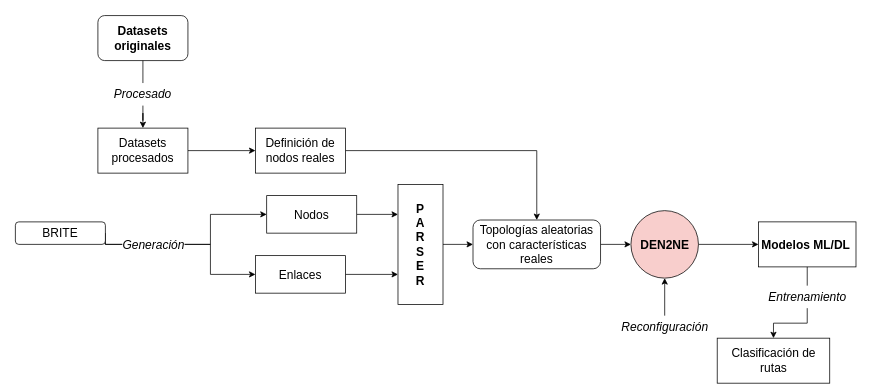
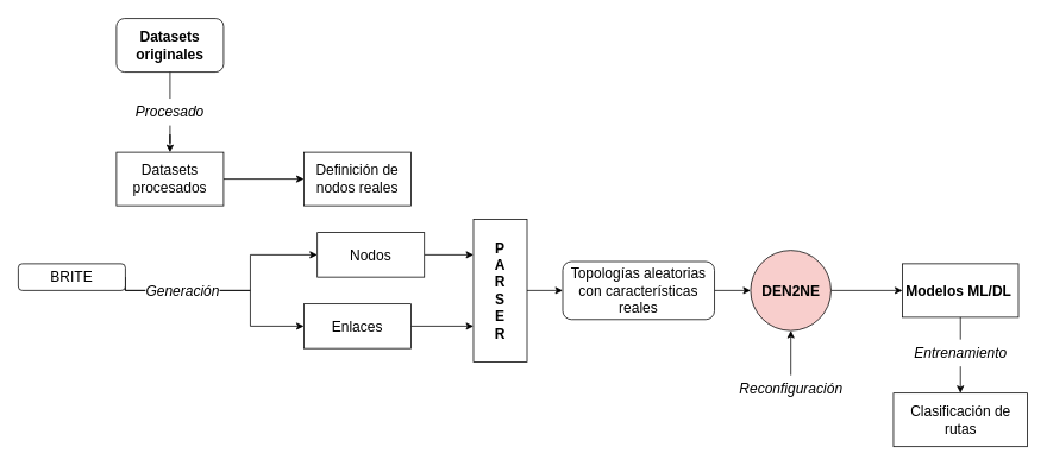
  <mxCell id="0" />
  <mxCell id="1" parent="0" />
  <mxCell id="2" style="edgeStyle=orthogonalEdgeStyle;rounded=0;orthogonalLoop=1;jettySize=auto;html=1;exitX=0.5;exitY=1;exitDx=0;exitDy=0;fontSize=14;startArrow=none;" parent="1" source="24" target="5" edge="1"><mxGeometry relative="1" as="geometry" /></mxCell>
  <mxCell id="3" value="&lt;b style=&quot;background-color: transparent; color: light-dark(rgb(0, 0, 0), rgb(255, 255, 255));&quot;&gt;Datasets&lt;/b&gt;&lt;div&gt;&lt;b style=&quot;background-color: transparent; color: light-dark(rgb(0, 0, 0), rgb(255, 255, 255));&quot;&gt;originales&lt;/b&gt;&lt;/div&gt;" style="rounded=1;whiteSpace=wrap;html=1;fontSize=16;" parent="1" vertex="1"><mxGeometry x="130" y="20" width="120" height="60" as="geometry" /></mxCell>
  <mxCell id="4" style="edgeStyle=orthogonalEdgeStyle;rounded=0;orthogonalLoop=1;jettySize=auto;html=1;exitX=1;exitY=0.5;exitDx=0;exitDy=0;entryX=0;entryY=0.5;entryDx=0;entryDy=0;fontSize=14;" parent="1" source="5" target="11" edge="1"><mxGeometry relative="1" as="geometry" /></mxCell>
  <mxCell id="5" value="&lt;font style=&quot;font-size: 16px;&quot;&gt;Datasets&lt;/font&gt;&lt;div&gt;&lt;font style=&quot;font-size: 16px;&quot;&gt;procesados&lt;/font&gt;&lt;/div&gt;" style="rounded=0;whiteSpace=wrap;html=1;fontSize=16;" parent="1" vertex="1"><mxGeometry x="130" y="170" width="120" height="60" as="geometry" /></mxCell>
  <mxCell id="6" style="edgeStyle=orthogonalEdgeStyle;rounded=0;orthogonalLoop=1;jettySize=auto;html=1;exitX=1;exitY=0.5;exitDx=0;exitDy=0;entryX=0;entryY=0.5;entryDx=0;entryDy=0;fontSize=18;" parent="1" source="9" target="13" edge="1"><mxGeometry relative="1" as="geometry"><Array as="points"><mxPoint x="280" y="325" /><mxPoint x="280" y="285" /></Array></mxGeometry></mxCell>
  <mxCell id="7" style="edgeStyle=orthogonalEdgeStyle;rounded=0;orthogonalLoop=1;jettySize=auto;html=1;exitX=1;exitY=0.5;exitDx=0;exitDy=0;entryX=0;entryY=0.5;entryDx=0;entryDy=0;fontSize=18;" parent="1" source="9" target="15" edge="1"><mxGeometry relative="1" as="geometry"><Array as="points"><mxPoint x="280" y="325" /><mxPoint x="280" y="365" /></Array></mxGeometry></mxCell>
  <mxCell id="8" value="&lt;i style=&quot;font-size: 16px;&quot;&gt;Generación&lt;/i&gt;" style="edgeLabel;html=1;align=center;verticalAlign=middle;resizable=0;points=[];fontSize=16;" parent="7" vertex="1" connectable="0"><mxGeometry x="-0.394" y="3" relative="1" as="geometry"><mxPoint x="1" y="3" as="offset" /></mxGeometry></mxCell>
  <mxCell id="9" value="&lt;font style=&quot;font-size: 16px;&quot;&gt;BRITE&lt;/font&gt;" style="rounded=1;whiteSpace=wrap;html=1;fontSize=16;" parent="1" vertex="1"><mxGeometry x="20" y="295" width="120" height="30" as="geometry" /></mxCell>
- <mxCell id="10" style="edgeStyle=orthogonalEdgeStyle;rounded=0;orthogonalLoop=1;jettySize=auto;html=1;exitX=1;exitY=0.5;exitDx=0;exitDy=0;entryX=0.5;entryY=0;entryDx=0;entryDy=0;" parent="1" source="11" target="20" edge="1"><mxGeometry relative="1" as="geometry" /></mxCell>
  <mxCell id="11" value="&lt;font style=&quot;font-size: 16px;&quot;&gt;Definición de&lt;/font&gt;&lt;div&gt;&lt;font style=&quot;font-size: 16px;&quot;&gt;nodos reales&lt;/font&gt;&lt;/div&gt;" style="rounded=0;whiteSpace=wrap;html=1;fontSize=16;" parent="1" vertex="1"><mxGeometry x="340" y="170" width="120" height="60" as="geometry" /></mxCell>
  <mxCell id="12" style="edgeStyle=orthogonalEdgeStyle;rounded=0;orthogonalLoop=1;jettySize=auto;html=1;exitX=1;exitY=0.5;exitDx=0;exitDy=0;entryX=0;entryY=0.25;entryDx=0;entryDy=0;" parent="1" source="13" target="17" edge="1"><mxGeometry relative="1" as="geometry" /></mxCell>
  <mxCell id="13" value="&lt;font style=&quot;font-size: 16px;&quot;&gt;Nodos&lt;/font&gt;" style="rounded=0;whiteSpace=wrap;html=1;fontSize=16;" parent="1" vertex="1"><mxGeometry x="355" y="260" width="120" height="50" as="geometry" /></mxCell>
  <mxCell id="14" style="edgeStyle=orthogonalEdgeStyle;rounded=0;orthogonalLoop=1;jettySize=auto;html=1;exitX=1;exitY=0.5;exitDx=0;exitDy=0;entryX=0;entryY=0.75;entryDx=0;entryDy=0;" parent="1" source="15" target="17" edge="1"><mxGeometry relative="1" as="geometry" /></mxCell>
  <mxCell id="15" value="&lt;font style=&quot;font-size: 16px;&quot;&gt;Enlaces&lt;/font&gt;" style="rounded=0;whiteSpace=wrap;html=1;fontSize=16;" parent="1" vertex="1"><mxGeometry x="340" y="340" width="120" height="50" as="geometry" /></mxCell>
  <mxCell id="16" style="edgeStyle=orthogonalEdgeStyle;rounded=0;orthogonalLoop=1;jettySize=auto;html=1;exitX=1;exitY=0.5;exitDx=0;exitDy=0;fontSize=14;" parent="1" source="17" target="20" edge="1"><mxGeometry relative="1" as="geometry" /></mxCell>
  <mxCell id="17" value="&lt;font style=&quot;font-size: 16px;&quot;&gt;&lt;b style=&quot;&quot;&gt;P&lt;br&gt;A&lt;br&gt;R&lt;br&gt;S&lt;br&gt;E&lt;br&gt;R&lt;/b&gt;&lt;/font&gt;" style="rounded=0;whiteSpace=wrap;html=1;" parent="1" vertex="1"><mxGeometry x="530" y="245" width="60" height="160" as="geometry" /></mxCell>
  <mxCell id="18" style="edgeStyle=orthogonalEdgeStyle;rounded=0;orthogonalLoop=1;jettySize=auto;html=1;exitX=1;exitY=0.5;exitDx=0;exitDy=0;entryX=0;entryY=0.5;entryDx=0;entryDy=0;fontSize=16;startArrow=none;" parent="1" source="27" target="22" edge="1"><mxGeometry relative="1" as="geometry" /></mxCell>
  <mxCell id="19" style="edgeStyle=orthogonalEdgeStyle;rounded=0;orthogonalLoop=1;jettySize=auto;html=1;exitX=1;exitY=0.5;exitDx=0;exitDy=0;entryX=0;entryY=0.5;entryDx=0;entryDy=0;" parent="1" source="20" target="27" edge="1"><mxGeometry relative="1" as="geometry" /></mxCell>
  <mxCell id="20" value="&lt;font style=&quot;font-size: 16px;&quot;&gt;Topologías aleatorias con características reales&lt;/font&gt;" style="rounded=1;whiteSpace=wrap;html=1;fontSize=16;" parent="1" vertex="1"><mxGeometry x="630" y="292.5" width="170" height="65" as="geometry" /></mxCell>
  <mxCell id="21" style="edgeStyle=orthogonalEdgeStyle;rounded=0;orthogonalLoop=1;jettySize=auto;html=1;exitX=0.5;exitY=1;exitDx=0;exitDy=0;entryX=0.5;entryY=0;entryDx=0;entryDy=0;fontSize=14;startArrow=none;" parent="1" source="29" target="26" edge="1"><mxGeometry relative="1" as="geometry" /></mxCell>
  <mxCell id="22" value="&lt;font style=&quot;font-size: 16px;&quot;&gt;&lt;b&gt;Modelos&amp;nbsp;&lt;/b&gt;&lt;b style=&quot;font-size: 16px;&quot;&gt;ML/DL&amp;nbsp;&lt;/b&gt;&lt;/font&gt;" style="rounded=0;whiteSpace=wrap;html=1;fontSize=16;" parent="1" vertex="1"><mxGeometry x="1010.5" y="295" width="130" height="60" as="geometry" /></mxCell>
  <mxCell id="23" value="" style="edgeStyle=orthogonalEdgeStyle;rounded=0;orthogonalLoop=1;jettySize=auto;html=1;exitX=0.5;exitY=1;exitDx=0;exitDy=0;fontSize=14;endArrow=none;" parent="1" source="3" edge="1"><mxGeometry relative="1" as="geometry"><mxPoint x="190" y="99.94" as="sourcePoint" /><mxPoint x="190" y="109.94" as="targetPoint" /></mxGeometry></mxCell>
  <mxCell id="24" value="&lt;font style=&quot;font-size: 16px;&quot;&gt;&lt;i style=&quot;font-size: 16px;&quot;&gt;Procesado&lt;/i&gt;&lt;/font&gt;" style="text;html=1;strokeColor=none;fillColor=none;align=center;verticalAlign=middle;whiteSpace=wrap;rounded=0;fontSize=16;" parent="1" vertex="1"><mxGeometry x="160" y="110" width="60" height="30" as="geometry" /></mxCell>
  <mxCell id="25" style="edgeStyle=orthogonalEdgeStyle;rounded=0;orthogonalLoop=1;jettySize=auto;html=1;entryX=0.5;entryY=1;entryDx=0;entryDy=0;fontSize=14;startArrow=none;exitX=0.5;exitY=0;exitDx=0;exitDy=0;" parent="1" source="30" target="27" edge="1"><mxGeometry relative="1" as="geometry"><mxPoint x="885.5" y="425" as="sourcePoint" /></mxGeometry></mxCell>
- <mxCell id="26" value="&lt;font style=&quot;font-size: 16px;&quot;&gt;Clasificación de rutas&lt;/font&gt;" style="rounded=0;whiteSpace=wrap;html=1;fontSize=16;" parent="1" vertex="1"><mxGeometry x="955.5" y="450" width="150" height="60" as="geometry" /></mxCell>
+ <mxCell id="26" value="&lt;font style=&quot;font-size: 16px;&quot;&gt;Clasificación de rutas&lt;/font&gt;" style="rounded=0;whiteSpace=wrap;html=1;fontSize=16;" parent="1" vertex="1"><mxGeometry x="1000.5" y="440" width="150" height="60" as="geometry" /></mxCell>
  <mxCell id="27" value="&lt;b style=&quot;font-size: 16px;&quot;&gt;DEN2NE&lt;/b&gt;" style="ellipse;whiteSpace=wrap;html=1;aspect=fixed;fontSize=16;fillColor=#f8cecc;" parent="1" vertex="1"><mxGeometry x="840.5" y="280" width="90" height="90" as="geometry" /></mxCell>
  <mxCell id="28" value="" style="edgeStyle=orthogonalEdgeStyle;rounded=0;orthogonalLoop=1;jettySize=auto;html=1;exitX=0.5;exitY=1;exitDx=0;exitDy=0;entryX=0.5;entryY=0;entryDx=0;entryDy=0;fontSize=14;endArrow=none;" parent="1" source="22" target="29" edge="1"><mxGeometry relative="1" as="geometry"><mxPoint x="1070.5" y="355" as="sourcePoint" /><mxPoint x="1070.5" y="425" as="targetPoint" /></mxGeometry></mxCell>
  <mxCell id="29" value="&lt;i style=&quot;font-size: 16px;&quot;&gt;Entrenamiento&lt;/i&gt;" style="text;html=1;strokeColor=none;fillColor=none;align=center;verticalAlign=middle;whiteSpace=wrap;rounded=0;fontSize=16;" parent="1" vertex="1"><mxGeometry x="1045.5" y="380" width="60" height="30" as="geometry" /></mxCell>
  <mxCell id="30" value="&lt;i style=&quot;font-size: 16px;&quot;&gt;Reconfiguración&lt;/i&gt;" style="text;html=1;strokeColor=none;fillColor=none;align=center;verticalAlign=middle;whiteSpace=wrap;rounded=0;fontSize=16;" parent="1" vertex="1"><mxGeometry x="855.5" y="420" width="60" height="30" as="geometry" /></mxCell>
